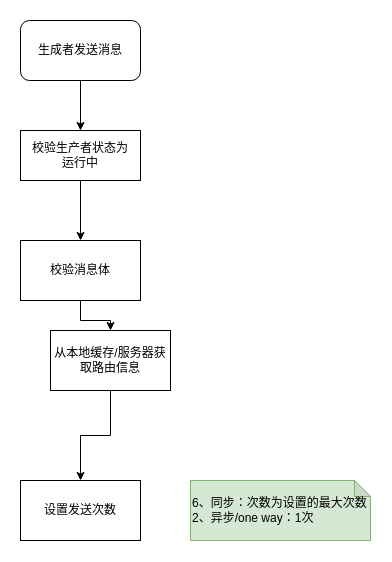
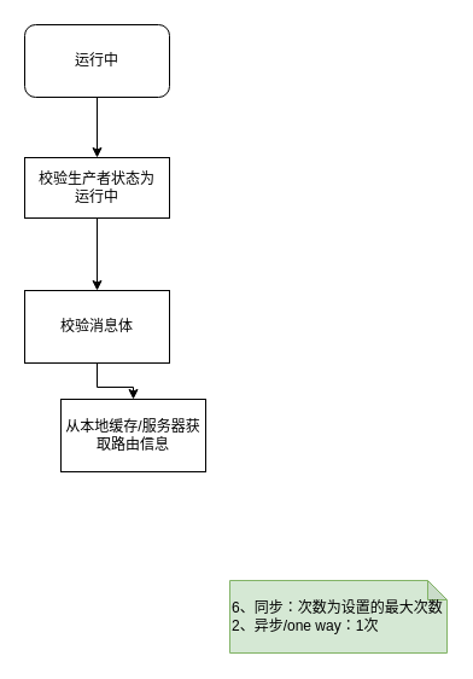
  <mxCell id="0" />
  <mxCell id="1" parent="0" />
  <mxCell id="2" value="" style="edgeStyle=orthogonalEdgeStyle;rounded=0;orthogonalLoop=1;jettySize=auto;html=1;" edge="1" parent="1" source="3" target="5"><mxGeometry relative="1" as="geometry" /></mxCell>
- <mxCell id="3" value="生成者发送消息" style="rounded=1;whiteSpace=wrap;html=1;" vertex="1" parent="1"><mxGeometry x="20" y="20" width="120" height="60" as="geometry" /></mxCell>
+ <mxCell id="3" value="运行中" style="rounded=1;whiteSpace=wrap;html=1;" vertex="1" parent="1"><mxGeometry x="20" y="20" width="120" height="60" as="geometry" /></mxCell>
  <mxCell id="4" value="" style="edgeStyle=orthogonalEdgeStyle;rounded=0;orthogonalLoop=1;jettySize=auto;html=1;fontFamily=Helvetica;fontSize=12;fontColor=default;" edge="1" parent="1" source="5" target="7"><mxGeometry relative="1" as="geometry" /></mxCell>
  <mxCell id="5" value="校验生产者状态为&lt;div&gt;运行中&lt;/div&gt;" style="rounded=0;whiteSpace=wrap;html=1;" vertex="1" parent="1"><mxGeometry x="20" y="130" width="120" height="50" as="geometry" /></mxCell>
  <mxCell id="6" value="" style="edgeStyle=orthogonalEdgeStyle;rounded=0;orthogonalLoop=1;jettySize=auto;html=1;fontFamily=Helvetica;fontSize=12;fontColor=default;" edge="1" parent="1" source="7" target="9"><mxGeometry relative="1" as="geometry" /></mxCell>
  <mxCell id="7" value="校验消息体" style="whiteSpace=wrap;html=1;rounded=0;" vertex="1" parent="1"><mxGeometry x="20" y="240" width="120" height="60" as="geometry" /></mxCell>
- <mxCell id="8" value="" style="edgeStyle=orthogonalEdgeStyle;rounded=0;orthogonalLoop=1;jettySize=auto;html=1;fontFamily=Helvetica;fontSize=12;fontColor=default;" edge="1" parent="1" source="9" target="10"><mxGeometry relative="1" as="geometry" /></mxCell>
  <mxCell id="9" value="从本地缓存/服务器获取路由信息" style="whiteSpace=wrap;html=1;rounded=0;" vertex="1" parent="1"><mxGeometry x="50" y="330" width="120" height="60" as="geometry" /></mxCell>
- <mxCell id="10" value="设置发送次数" style="whiteSpace=wrap;html=1;rounded=0;" vertex="1" parent="1"><mxGeometry x="20" y="480" width="120" height="60" as="geometry" /></mxCell>
  <mxCell id="11" value="6、同步：次数为设置的最大次数&lt;div&gt;2、异步/one way：1次&lt;/div&gt;" style="shape=note;whiteSpace=wrap;html=1;backgroundOutline=1;darkOpacity=0.05;rounded=0;strokeColor=#82b366;align=left;verticalAlign=middle;fontFamily=Helvetica;fontSize=12;fillColor=#d5e8d4;size=16;" vertex="1" parent="1"><mxGeometry x="190" y="480" width="180" height="60" as="geometry" /></mxCell>
